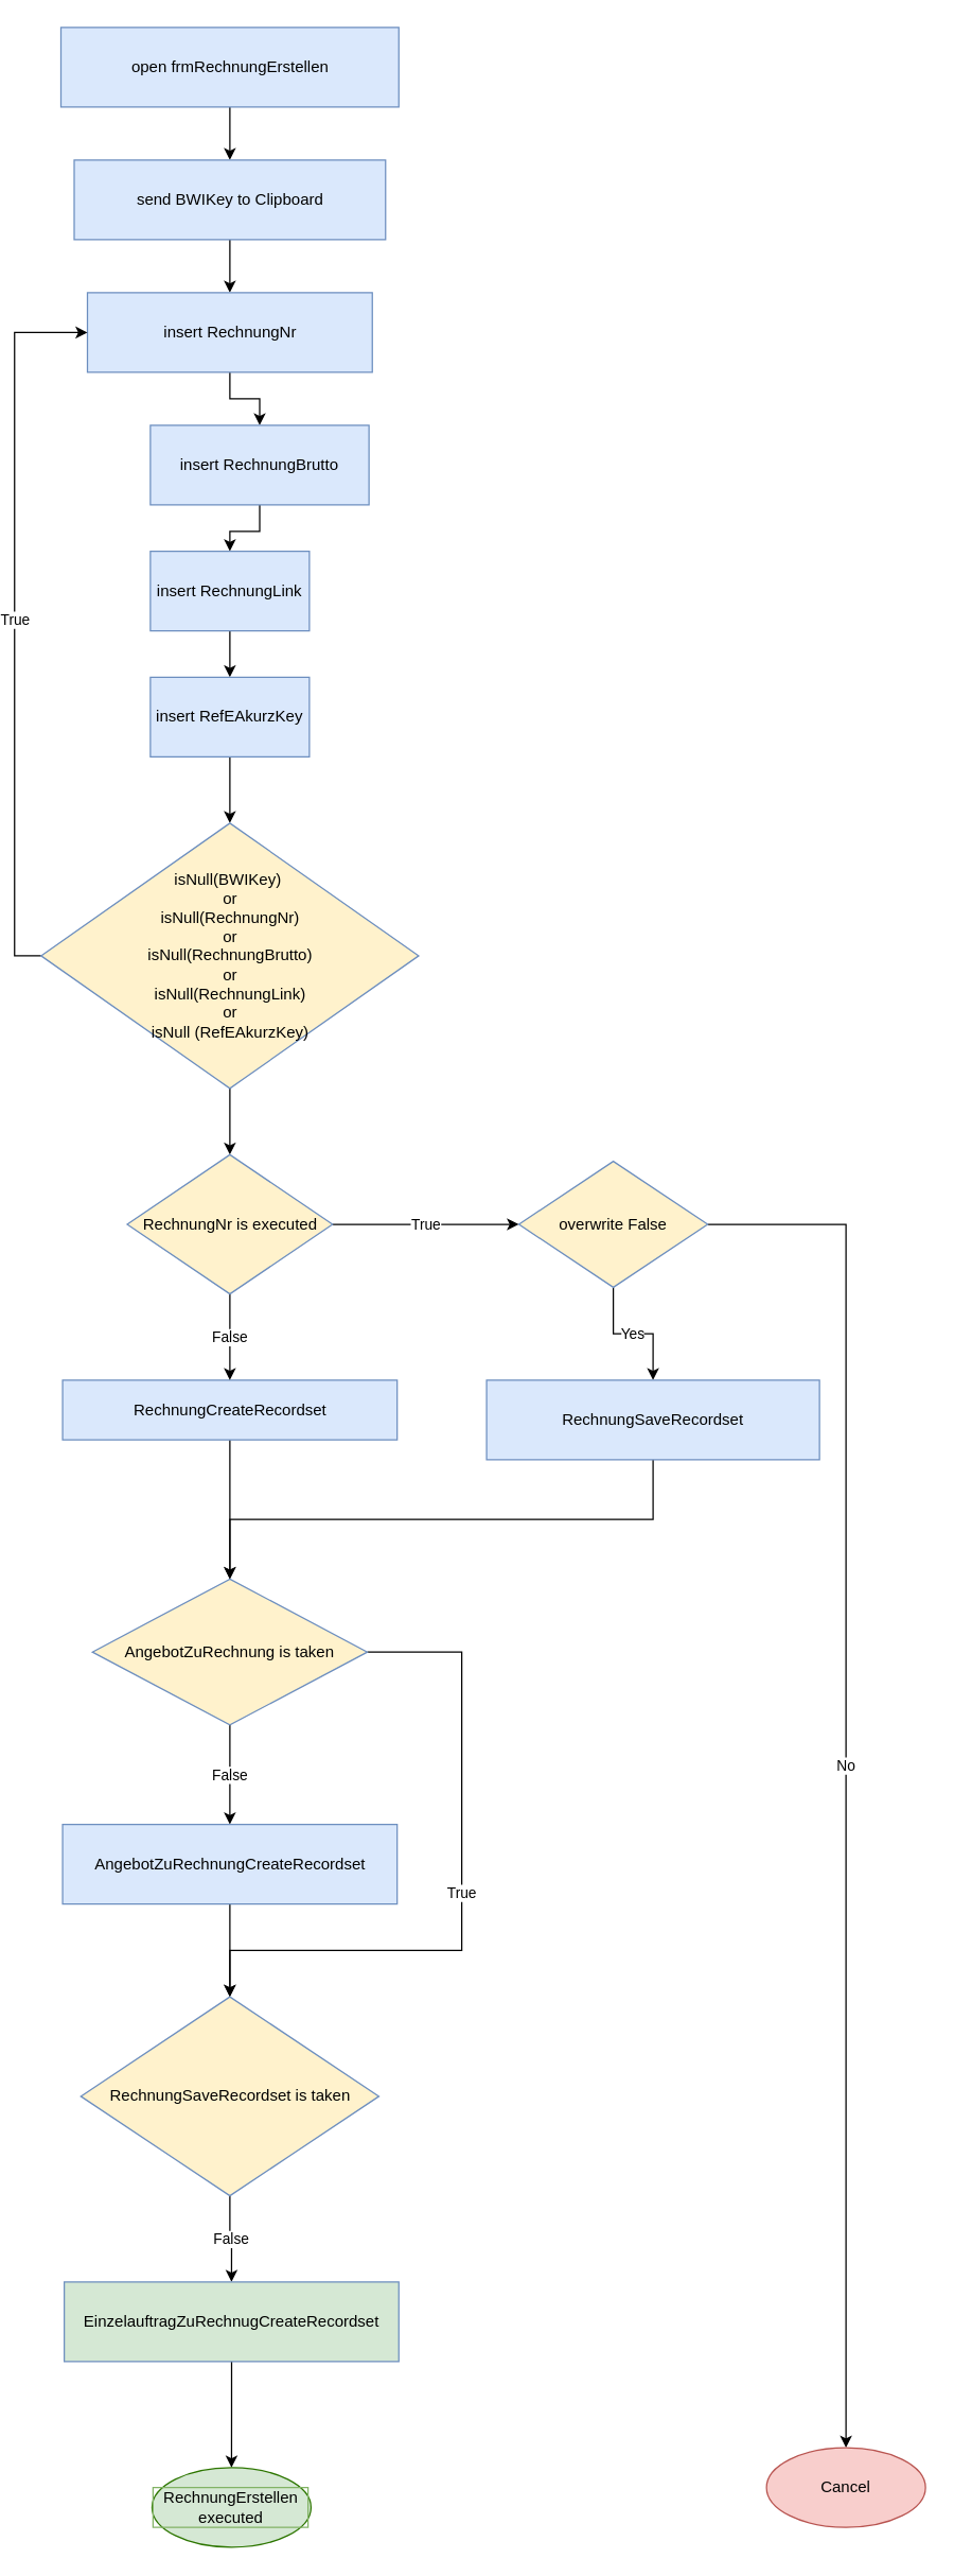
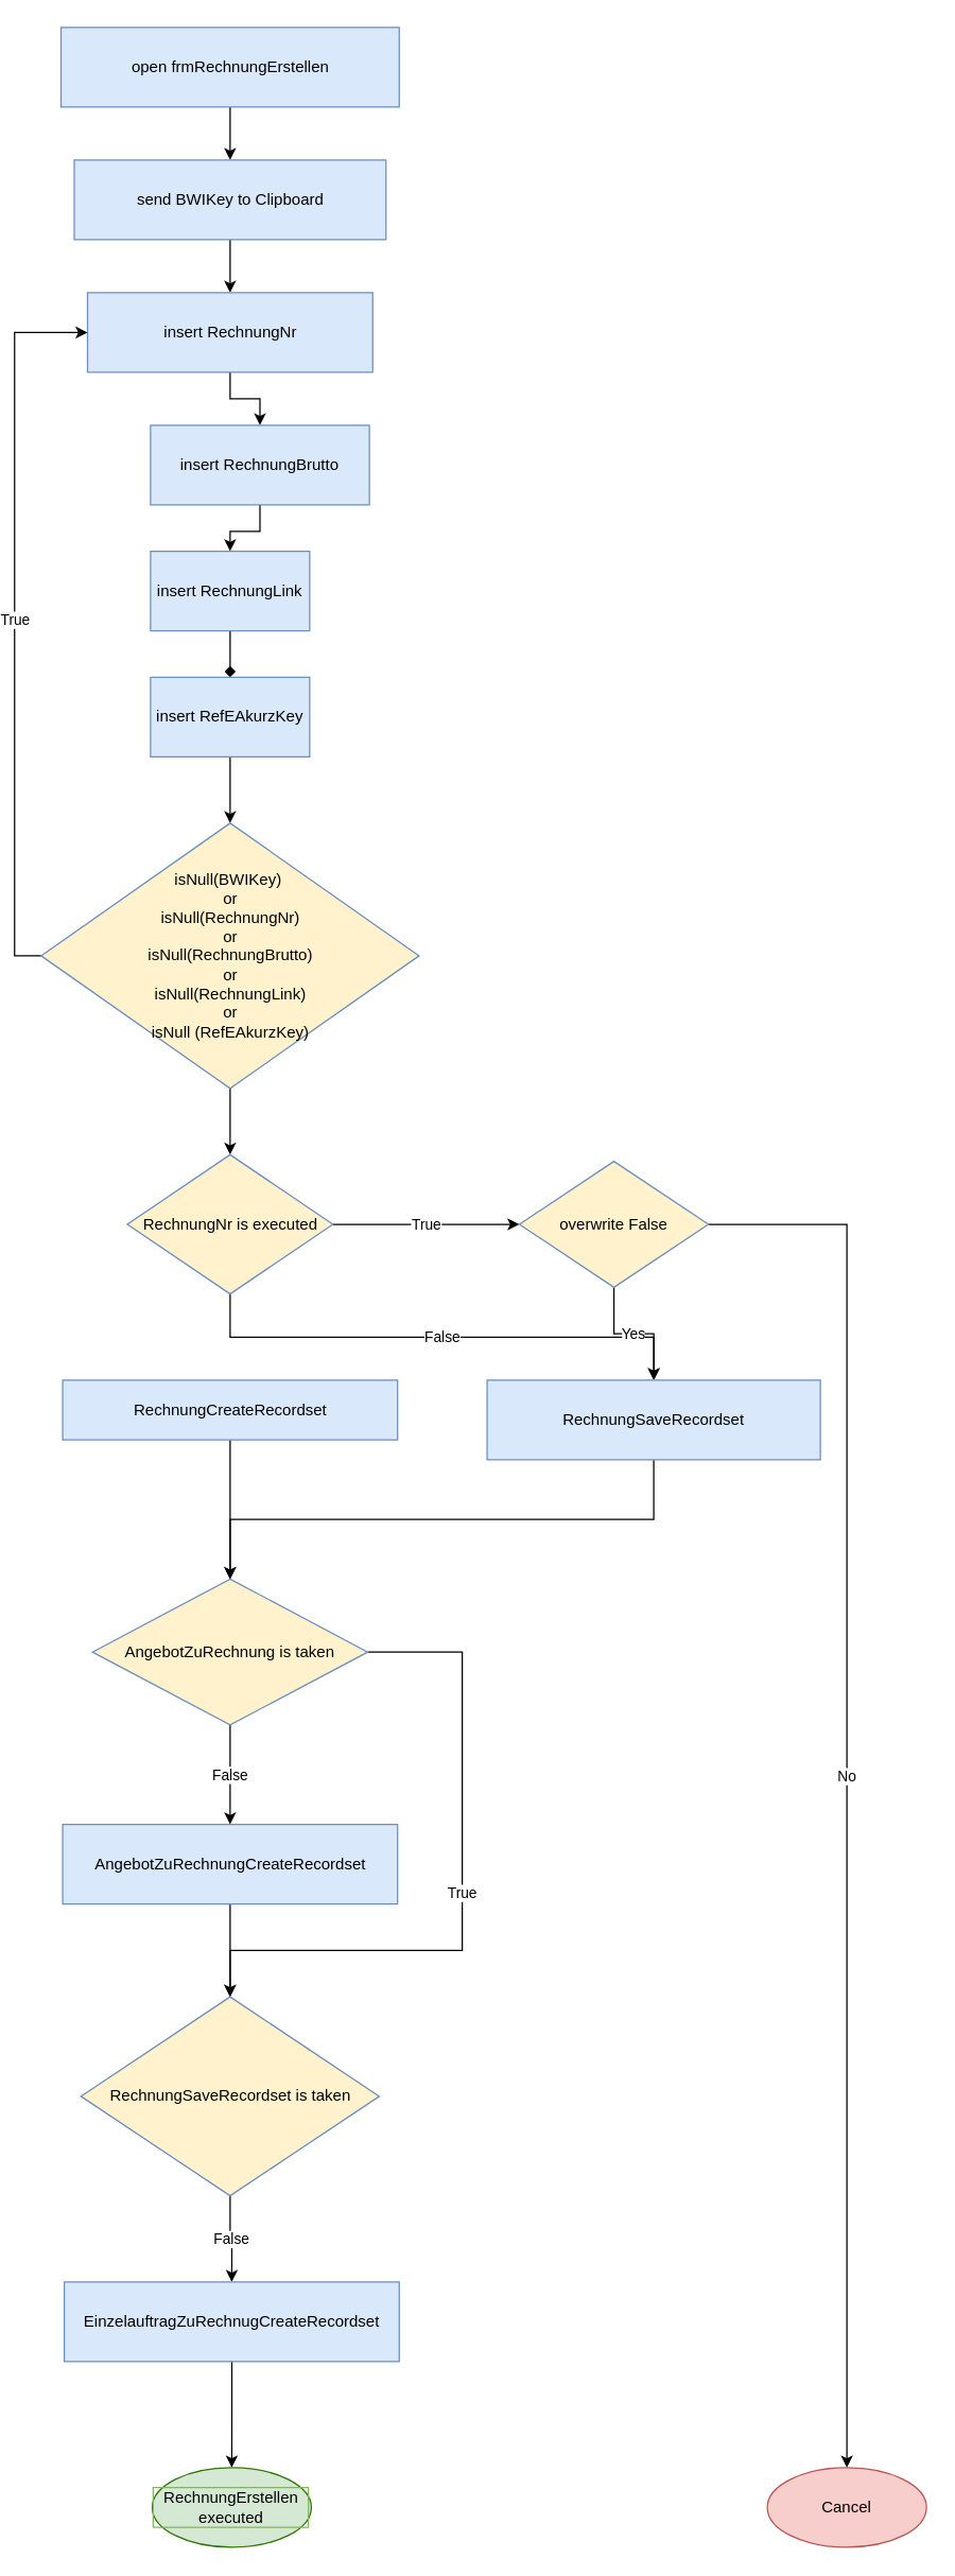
  <mxCell id="0" />
  <mxCell id="1" parent="0" />
  <mxCell id="2" value="" style="edgeStyle=orthogonalEdgeStyle;rounded=0;orthogonalLoop=1;jettySize=auto;html=1;" parent="1" source="3" target="5" edge="1"><mxGeometry relative="1" as="geometry" /></mxCell>
  <mxCell id="3" value="open frmRechnungErstellen" style="whiteSpace=wrap;html=1;fillColor=#dae8fc;strokeColor=#6c8ebf;fontColor=#000000;" parent="1" vertex="1"><mxGeometry x="35.5" y="20" width="255" height="60" as="geometry" /></mxCell>
  <mxCell id="4" value="" style="edgeStyle=orthogonalEdgeStyle;rounded=0;orthogonalLoop=1;jettySize=auto;html=1;" parent="1" source="5" target="7" edge="1"><mxGeometry relative="1" as="geometry" /></mxCell>
  <mxCell id="5" value="send BWIKey to Clipboard" style="whiteSpace=wrap;html=1;fontColor=#000000;strokeColor=#6c8ebf;fillColor=#dae8fc;" parent="1" vertex="1"><mxGeometry x="45.5" y="120" width="235" height="60" as="geometry" /></mxCell>
  <mxCell id="6" value="" style="edgeStyle=orthogonalEdgeStyle;rounded=0;orthogonalLoop=1;jettySize=auto;html=1;" parent="1" source="7" target="9" edge="1"><mxGeometry relative="1" as="geometry" /></mxCell>
  <mxCell id="7" value="insert RechnungNr" style="whiteSpace=wrap;html=1;fontColor=#000000;strokeColor=#6c8ebf;fillColor=#dae8fc;" parent="1" vertex="1"><mxGeometry x="55.5" y="220" width="215" height="60" as="geometry" /></mxCell>
  <mxCell id="8" value="" style="edgeStyle=orthogonalEdgeStyle;rounded=0;orthogonalLoop=1;jettySize=auto;html=1;" parent="1" source="9" target="11" edge="1"><mxGeometry relative="1" as="geometry" /></mxCell>
  <mxCell id="9" value="insert RechnungBrutto" style="whiteSpace=wrap;html=1;fontColor=#000000;strokeColor=#6c8ebf;fillColor=#dae8fc;" parent="1" vertex="1"><mxGeometry x="103" y="320" width="165" height="60" as="geometry" /></mxCell>
- <mxCell id="10" value="" style="edgeStyle=orthogonalEdgeStyle;rounded=0;orthogonalLoop=1;jettySize=auto;html=1;" parent="1" source="11" target="13" edge="1"><mxGeometry relative="1" as="geometry" /></mxCell>
+ <mxCell id="10" value="" style="edgeStyle=orthogonalEdgeStyle;rounded=0;orthogonalLoop=1;jettySize=auto;html=1;endArrow=diamond;" parent="1" source="11" target="13" edge="1"><mxGeometry relative="1" as="geometry" /></mxCell>
  <mxCell id="11" value="insert RechnungLink" style="whiteSpace=wrap;html=1;fontColor=#000000;strokeColor=#6c8ebf;fillColor=#dae8fc;" parent="1" vertex="1"><mxGeometry x="103" y="415" width="120" height="60" as="geometry" /></mxCell>
  <mxCell id="12" value="" style="edgeStyle=orthogonalEdgeStyle;rounded=0;orthogonalLoop=1;jettySize=auto;html=1;" parent="1" source="13" target="16" edge="1"><mxGeometry relative="1" as="geometry" /></mxCell>
  <mxCell id="13" value="insert RefEAkurzKey" style="whiteSpace=wrap;html=1;fontColor=#000000;strokeColor=#6c8ebf;fillColor=#dae8fc;" parent="1" vertex="1"><mxGeometry x="103" y="510" width="120" height="60" as="geometry" /></mxCell>
  <mxCell id="14" value="True" style="edgeStyle=orthogonalEdgeStyle;rounded=0;orthogonalLoop=1;jettySize=auto;html=1;exitX=0;exitY=0.5;exitDx=0;exitDy=0;entryX=0;entryY=0.5;entryDx=0;entryDy=0;labelBackgroundColor=#FFFFFF;fontColor=#000000;" parent="1" source="16" target="7" edge="1"><mxGeometry relative="1" as="geometry" /></mxCell>
  <mxCell id="15" style="edgeStyle=orthogonalEdgeStyle;rounded=0;orthogonalLoop=1;jettySize=auto;html=1;exitX=0.5;exitY=1;exitDx=0;exitDy=0;entryX=0.5;entryY=0;entryDx=0;entryDy=0;" parent="1" source="16" target="28" edge="1"><mxGeometry relative="1" as="geometry" /></mxCell>
  <mxCell id="16" value="isNull(BWIKey)&amp;nbsp;&lt;br&gt;or&lt;br&gt;isNull(RechnungNr) &lt;br&gt;or &lt;br&gt;isNull(RechnungBrutto)&lt;br&gt;or&lt;br&gt;isNull(RechnungLink)&lt;br&gt;or&lt;br&gt;isNull (RefEAkurzKey)" style="rhombus;whiteSpace=wrap;html=1;fontColor=#000000;strokeColor=#6c8ebf;fillColor=#FFF2CC;" parent="1" vertex="1"><mxGeometry x="20.5" y="620" width="285" height="200" as="geometry" /></mxCell>
  <mxCell id="17" value="False" style="edgeStyle=orthogonalEdgeStyle;rounded=0;orthogonalLoop=1;jettySize=auto;html=1;exitX=0.5;exitY=1;exitDx=0;exitDy=0;entryX=0.5;entryY=0;entryDx=0;entryDy=0;labelBackgroundColor=#FFFFFF;fontColor=#000000;" parent="1" source="19" target="25" edge="1"><mxGeometry relative="1" as="geometry" /></mxCell>
  <mxCell id="18" value="True" style="edgeStyle=orthogonalEdgeStyle;rounded=0;orthogonalLoop=1;jettySize=auto;html=1;exitX=1;exitY=0.5;exitDx=0;exitDy=0;entryX=0.5;entryY=0;entryDx=0;entryDy=0;labelBackgroundColor=#FFFFFF;fontColor=#000000;" parent="1" source="19" target="21" edge="1"><mxGeometry relative="1" as="geometry"><Array as="points"><mxPoint x="338" y="1245" /><mxPoint x="338" y="1470" /><mxPoint x="163" y="1470" /></Array></mxGeometry></mxCell>
  <mxCell id="19" value="AngebotZuRechnung is taken" style="rhombus;whiteSpace=wrap;html=1;fontColor=#000000;strokeColor=#6c8ebf;fillColor=#FFF2CC;" parent="1" vertex="1"><mxGeometry x="59.25" y="1190" width="207.5" height="110" as="geometry" /></mxCell>
  <mxCell id="20" value="False" style="edgeStyle=orthogonalEdgeStyle;rounded=0;orthogonalLoop=1;jettySize=auto;html=1;exitX=0.5;exitY=1;exitDx=0;exitDy=0;entryX=0.5;entryY=0;entryDx=0;entryDy=0;labelBackgroundColor=#FFFFFF;fontColor=#000000;" parent="1" source="21" target="36" edge="1"><mxGeometry relative="1" as="geometry" /></mxCell>
  <mxCell id="21" value="RechnungSaveRecordset is taken" style="rhombus;whiteSpace=wrap;html=1;fontColor=#000000;strokeColor=#6c8ebf;fillColor=#FFF2CC;" parent="1" vertex="1"><mxGeometry x="50.5" y="1505" width="225" height="150" as="geometry" /></mxCell>
  <mxCell id="22" style="edgeStyle=orthogonalEdgeStyle;rounded=0;orthogonalLoop=1;jettySize=auto;html=1;exitX=0.5;exitY=1;exitDx=0;exitDy=0;entryX=0.5;entryY=0;entryDx=0;entryDy=0;labelBackgroundColor=#FFFFFF;fontColor=#000000;" parent="1" source="23" target="19" edge="1"><mxGeometry relative="1" as="geometry" /></mxCell>
  <mxCell id="23" value="RechnungCreateRecordset" style="whiteSpace=wrap;html=1;fontColor=#000000;strokeColor=#6c8ebf;fillColor=#DAE8FC;" parent="1" vertex="1"><mxGeometry x="36.75" y="1040" width="252.5" height="45" as="geometry" /></mxCell>
  <mxCell id="24" style="edgeStyle=orthogonalEdgeStyle;rounded=0;orthogonalLoop=1;jettySize=auto;html=1;exitX=0.5;exitY=1;exitDx=0;exitDy=0;entryX=0.5;entryY=0;entryDx=0;entryDy=0;labelBackgroundColor=#FFFFFF;fontColor=#000000;" parent="1" source="25" target="21" edge="1"><mxGeometry relative="1" as="geometry" /></mxCell>
  <mxCell id="25" value="&lt;span&gt;AngebotZuRechnungCreateRecordset&lt;/span&gt;" style="whiteSpace=wrap;html=1;fontColor=#000000;strokeColor=#6c8ebf;fillColor=#DAE8FC;" parent="1" vertex="1"><mxGeometry x="36.75" y="1375" width="252.5" height="60" as="geometry" /></mxCell>
- <mxCell id="26" value="False" style="edgeStyle=orthogonalEdgeStyle;rounded=0;orthogonalLoop=1;jettySize=auto;html=1;exitX=0.5;exitY=1;exitDx=0;exitDy=0;entryX=0.5;entryY=0;entryDx=0;entryDy=0;labelBackgroundColor=#FFFFFF;fontColor=#000000;" parent="1" source="28" target="23" edge="1"><mxGeometry relative="1" as="geometry" /></mxCell>
+ <mxCell id="26" value="False" style="edgeStyle=orthogonalEdgeStyle;rounded=0;orthogonalLoop=1;jettySize=auto;html=1;exitX=0.5;exitY=1;exitDx=0;exitDy=0;labelBackgroundColor=#FFFFFF;fontColor=#000000;" parent="1" source="28" target="34" edge="1"><mxGeometry relative="1" as="geometry" /></mxCell>
  <mxCell id="27" value="True" style="edgeStyle=orthogonalEdgeStyle;rounded=0;orthogonalLoop=1;jettySize=auto;html=1;exitX=1;exitY=0.5;exitDx=0;exitDy=0;entryX=0;entryY=0.5;entryDx=0;entryDy=0;labelBackgroundColor=#FFFFFF;fontColor=#000000;" parent="1" source="28" target="31" edge="1"><mxGeometry relative="1" as="geometry" /></mxCell>
  <mxCell id="28" value="RechnungNr is executed" style="rhombus;whiteSpace=wrap;html=1;fontColor=#000000;strokeColor=#6c8ebf;fillColor=#FFF2CC;" parent="1" vertex="1"><mxGeometry x="85.5" y="870" width="155" height="105" as="geometry" /></mxCell>
  <mxCell id="29" value="Yes" style="edgeStyle=orthogonalEdgeStyle;rounded=0;orthogonalLoop=1;jettySize=auto;html=1;exitX=0.5;exitY=1;exitDx=0;exitDy=0;entryX=0.5;entryY=0;entryDx=0;entryDy=0;labelBackgroundColor=#FFFFFF;fontColor=#000000;" parent="1" source="31" target="34" edge="1"><mxGeometry relative="1" as="geometry" /></mxCell>
  <mxCell id="30" value="No" style="edgeStyle=orthogonalEdgeStyle;rounded=0;orthogonalLoop=1;jettySize=auto;html=1;exitX=1;exitY=0.5;exitDx=0;exitDy=0;entryX=0.5;entryY=0;entryDx=0;entryDy=0;labelBackgroundColor=#FFFFFF;fontColor=#000000;" parent="1" source="31" target="32" edge="1"><mxGeometry relative="1" as="geometry" /></mxCell>
  <mxCell id="31" value="overwrite False" style="rhombus;whiteSpace=wrap;html=1;fontColor=#000000;strokeColor=#6c8ebf;fillColor=#FFF2CC;" parent="1" vertex="1"><mxGeometry x="381.13" y="875" width="142.5" height="95" as="geometry" /></mxCell>
- <mxCell id="32" value="Cancel" style="ellipse;whiteSpace=wrap;html=1;fontColor=#000000;strokeColor=#B85450;fillColor=#F8CECC;" parent="1" vertex="1"><mxGeometry x="568" y="1845" width="120" height="60" as="geometry" /></mxCell>
+ <mxCell id="32" value="Cancel" style="ellipse;whiteSpace=wrap;html=1;fontColor=#000000;strokeColor=#B85450;fillColor=#F8CECC;" parent="1" vertex="1"><mxGeometry x="568" y="1860" width="120" height="60" as="geometry" /></mxCell>
  <mxCell id="33" style="edgeStyle=orthogonalEdgeStyle;rounded=0;orthogonalLoop=1;jettySize=auto;html=1;exitX=0.5;exitY=1;exitDx=0;exitDy=0;entryX=0.5;entryY=0;entryDx=0;entryDy=0;labelBackgroundColor=#FFFFFF;fontColor=#000000;" parent="1" source="34" target="19" edge="1"><mxGeometry relative="1" as="geometry" /></mxCell>
  <mxCell id="34" value="RechnungSaveRecordset" style="whiteSpace=wrap;html=1;fontColor=#000000;strokeColor=#6c8ebf;fillColor=#DAE8FC;" parent="1" vertex="1"><mxGeometry x="356.75" y="1040" width="251.25" height="60" as="geometry" /></mxCell>
  <mxCell id="35" value="" style="edgeStyle=orthogonalEdgeStyle;rounded=0;orthogonalLoop=1;jettySize=auto;html=1;labelBackgroundColor=#FFFFFF;fontColor=#000000;" parent="1" source="36" target="37" edge="1"><mxGeometry relative="1" as="geometry" /></mxCell>
- <mxCell id="36" value="&lt;span&gt;EinzelauftragZuRechnugCreateRecordset&lt;/span&gt;" style="whiteSpace=wrap;html=1;fontColor=#000000;strokeColor=#6c8ebf;fillColor=#d5e8d4;" parent="1" vertex="1"><mxGeometry x="38" y="1720" width="252.5" height="60" as="geometry" /></mxCell>
+ <mxCell id="36" value="&lt;span&gt;EinzelauftragZuRechnugCreateRecordset&lt;/span&gt;" style="whiteSpace=wrap;html=1;fontColor=#000000;strokeColor=#6c8ebf;fillColor=#DAE8FC;" parent="1" vertex="1"><mxGeometry x="38" y="1720" width="252.5" height="60" as="geometry" /></mxCell>
  <mxCell id="37" value="RechnungErstellen executed" style="ellipse;whiteSpace=wrap;html=1;strokeColor=#2D7600;fillColor=#D5E8D4;fontColor=#000000;labelBorderColor=#82B366;" parent="1" vertex="1"><mxGeometry x="104.25" y="1860" width="120" height="60" as="geometry" /></mxCell>
